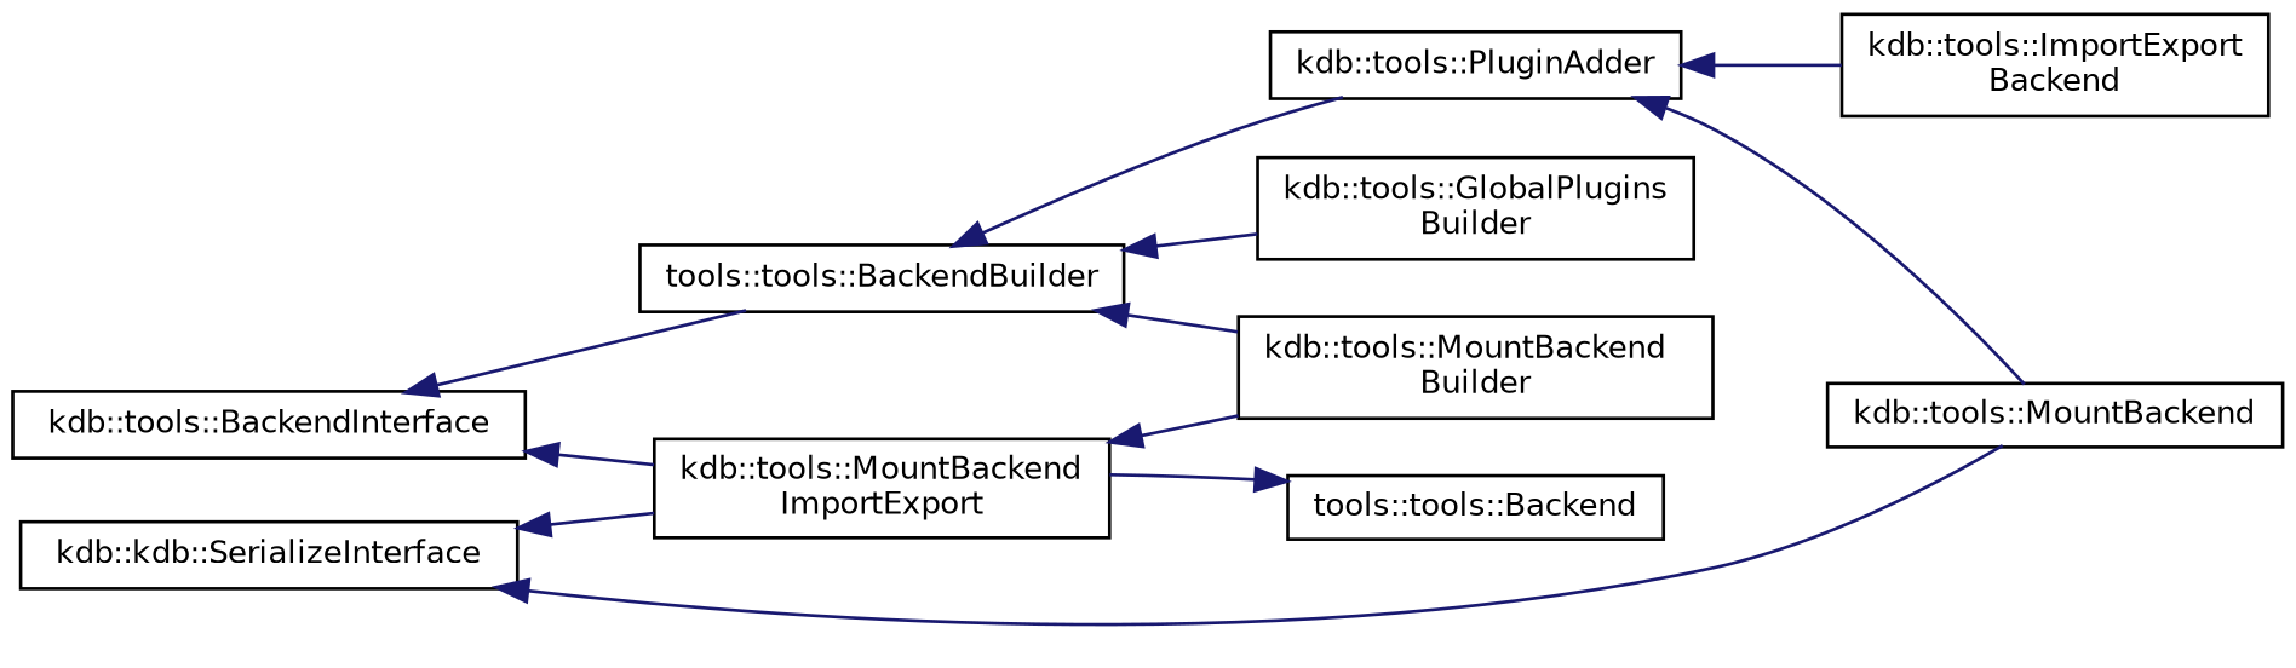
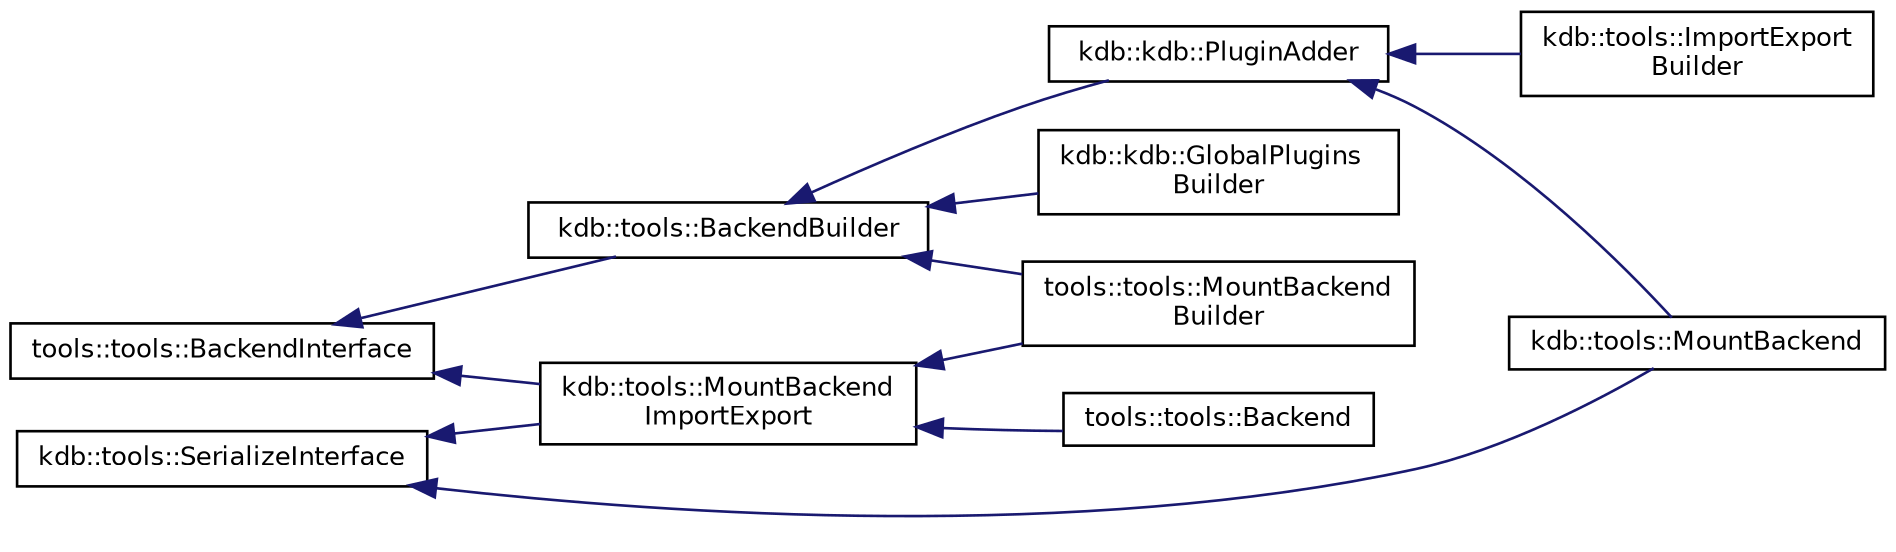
  digraph {
    rankdir=LR
    node [color=black fillcolor=white fontname=Helvetica fontsize=10 shape=record style=filled]
    edge [color=midnightblue dir=back fontname=Helvetica fontsize=10 labelfontname=Helvetica labelfontsize=10 style=solid]
-   n1 [height=0.2 label="kdb::tools::BackendInterface" width=0.4]
-   n2 [height=0.2 label="tools::tools::BackendBuilder" width=0.4]
+   n1 [height=0.2 label="tools::tools::BackendInterface" width=0.4]
+   n2 [height=0.2 label="kdb::tools::BackendBuilder" width=0.4]
    n3 [height=0.2 label="kdb::tools::MountBackend\lImportExport" width=0.4]
-   n4 [height=0.2 label="kdb::tools::PluginAdder" width=0.4]
-   n5 [height=0.2 label="kdb::tools::GlobalPlugins\lBuilder" width=0.4]
-   n6 [height=0.2 label="kdb::tools::MountBackend\lBuilder" width=0.4]
+   n4 [height=0.2 label="kdb::kdb::PluginAdder" width=0.4]
+   n5 [height=0.2 label="kdb::kdb::GlobalPlugins\lBuilder" width=0.4]
+   n6 [height=0.2 label="tools::tools::MountBackend\lBuilder" width=0.4]
    n7 [height=0.2 label="tools::tools::Backend" width=0.4]
    n8 [height=0.2 label="kdb::tools::MountBackend" width=0.4]
-   n9 [height=0.2 label="kdb::tools::ImportExport\lBackend" width=0.4]
-   n10 [height=0.2 label="kdb::kdb::SerializeInterface" width=0.4]
+   n9 [height=0.2 label="kdb::tools::ImportExport\lBuilder" width=0.4]
+   n10 [height=0.2 label="kdb::tools::SerializeInterface" width=0.4]
    n1 -> n2
    n1 -> n3
    n2 -> n4
    n2 -> n5
    n2 -> n6
    n3 -> n6
-   n7 -> n3
+   n3 -> n7
    n4 -> n8
    n4 -> n9
    n10 -> n3
    n10 -> n8
  }
